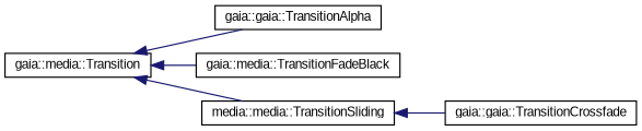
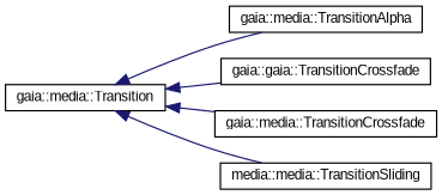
  digraph {
    fontname="Liberation Sans"
    rankdir=LR
    node [color=black fillcolor=white fontname="Liberation Sans" fontsize=10 shape=record style=filled]
    edge [color=midnightblue dir=back fontname="Liberation Sans" fontsize=10 labelfontname=Helvetica labelfontsize=10 style=solid]
    n1 [height=0.2 label="gaia::media::Transition" width=0.4]
-   n2 [height=0.2 label="gaia::gaia::TransitionAlpha" width=0.4]
+   n2 [height=0.2 label="gaia::media::TransitionAlpha" width=0.4]
    n3 [height=0.2 label="gaia::gaia::TransitionCrossfade" width=0.4]
-   n4 [height=0.2 label="gaia::media::TransitionFadeBlack" width=0.4]
+   n4 [height=0.2 label="gaia::media::TransitionCrossfade" width=0.4]
    n5 [height=0.2 label="media::media::TransitionSliding" width=0.4]
    n1 -> n2
-   n5 -> n3
+   n1 -> n3
    n1 -> n4
    n1 -> n5
  }
